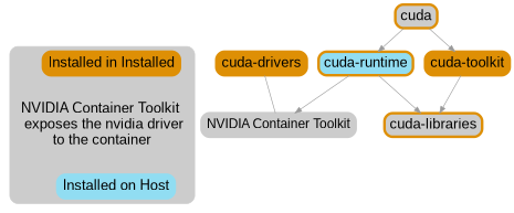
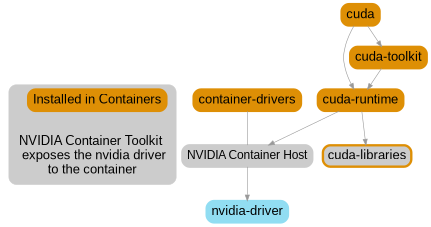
  digraph {
    fontname="Liberation Sans"
    node [color="#de8f05" fontcolor=black fontname="Liberation Sans" fontsize=22 penwidth=4 shape=box style="rounded,filled"]
    edge [color="#999999" fontname="Liberation Sans"]
-   n1 [label="Installed in Installed"]
+   n1 [label="Installed in Containers"]
    n2 [color="#cccccc" label="NVIDIA Container Toolkit \n exposes the nvidia driver\nto the container"]
-   n3 [color="#91DDF2" label="Installed on Host"]
-   n4 [color="#cccccc" fontsize=20 label="NVIDIA Container Toolkit"]
-   cuda [fillcolor="#cccccc"]
-   "cuda-runtime" [fillcolor="#91DDF2"]
+   n4 [color="#cccccc" fontsize=20 label="NVIDIA Container Host"]
+   cuda
+   "cuda-runtime"
    "cuda-toolkit"
    "cuda-libraries" [fillcolor="#cccccc"]
-   "cuda-drivers"
+   "cuda-drivers" [label="container-drivers"]
+   "nvidia-driver" [color="#91DDF2"]
    subgraph cluster_1 {
      color="#cccccc"
      style="rounded,filled"
      n1
      n2
-     n3
    }
    n1 -> n2 [style=invis]
    n1 -> n4 [style=invis]
-   n2 -> n3 [style=invis]
-   n4 -> n3 [style=invis]
+   n4 -> "nvidia-driver"
    cuda -> "cuda-runtime"
    cuda -> "cuda-toolkit"
    "cuda-runtime" -> n4
    "cuda-runtime" -> "cuda-libraries"
-   "cuda-toolkit" -> "cuda-libraries"
+   "cuda-toolkit" -> "cuda-runtime"
    "cuda-drivers" -> n4 [dir=none]
  }
